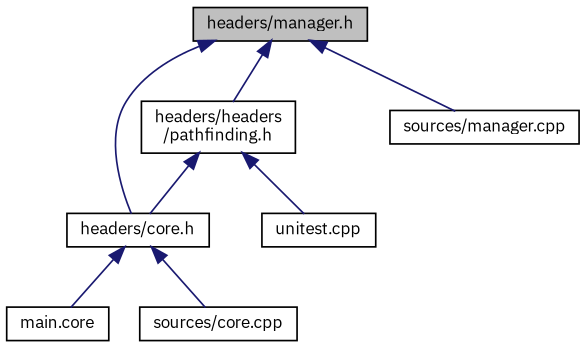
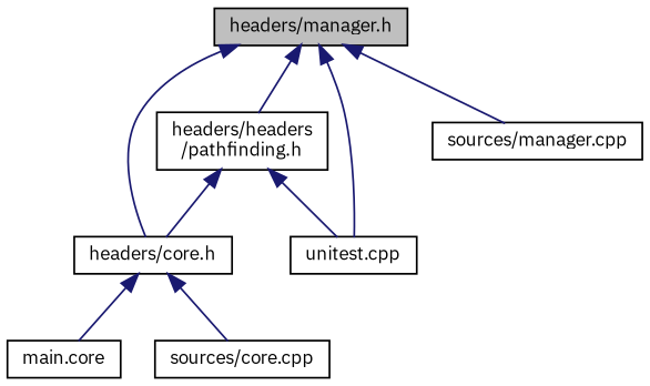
  digraph {
    fontname="IBM Plex Sans"
    node [color=black fillcolor=white fontname="IBM Plex Sans" fontsize=10 shape=record style=filled]
    edge [color=midnightblue dir=back fontname="IBM Plex Sans" fontsize=10 labelfontname=Helvetica labelfontsize=10 style=solid]
    n1 [fillcolor=grey75 fontcolor=black height=0.2 label="headers/manager.h" width=0.4]
    n2 [height=0.2 label="headers/core.h" width=0.4]
    n3 [height=0.2 label="headers/headers\l/pathfinding.h" width=0.4]
    n4 [height=0.2 label="unitest.cpp" width=0.4]
    n5 [height=0.2 label="sources/manager.cpp" width=0.4]
    n6 [height=0.2 label="main.core" width=0.4]
    n7 [height=0.2 label="sources/core.cpp" width=0.4]
    n1 -> n2
    n1 -> n3
+   n1 -> n4
    n1 -> n5
    n2 -> n6
    n2 -> n7
    n3 -> n2
    n3 -> n4
  }
